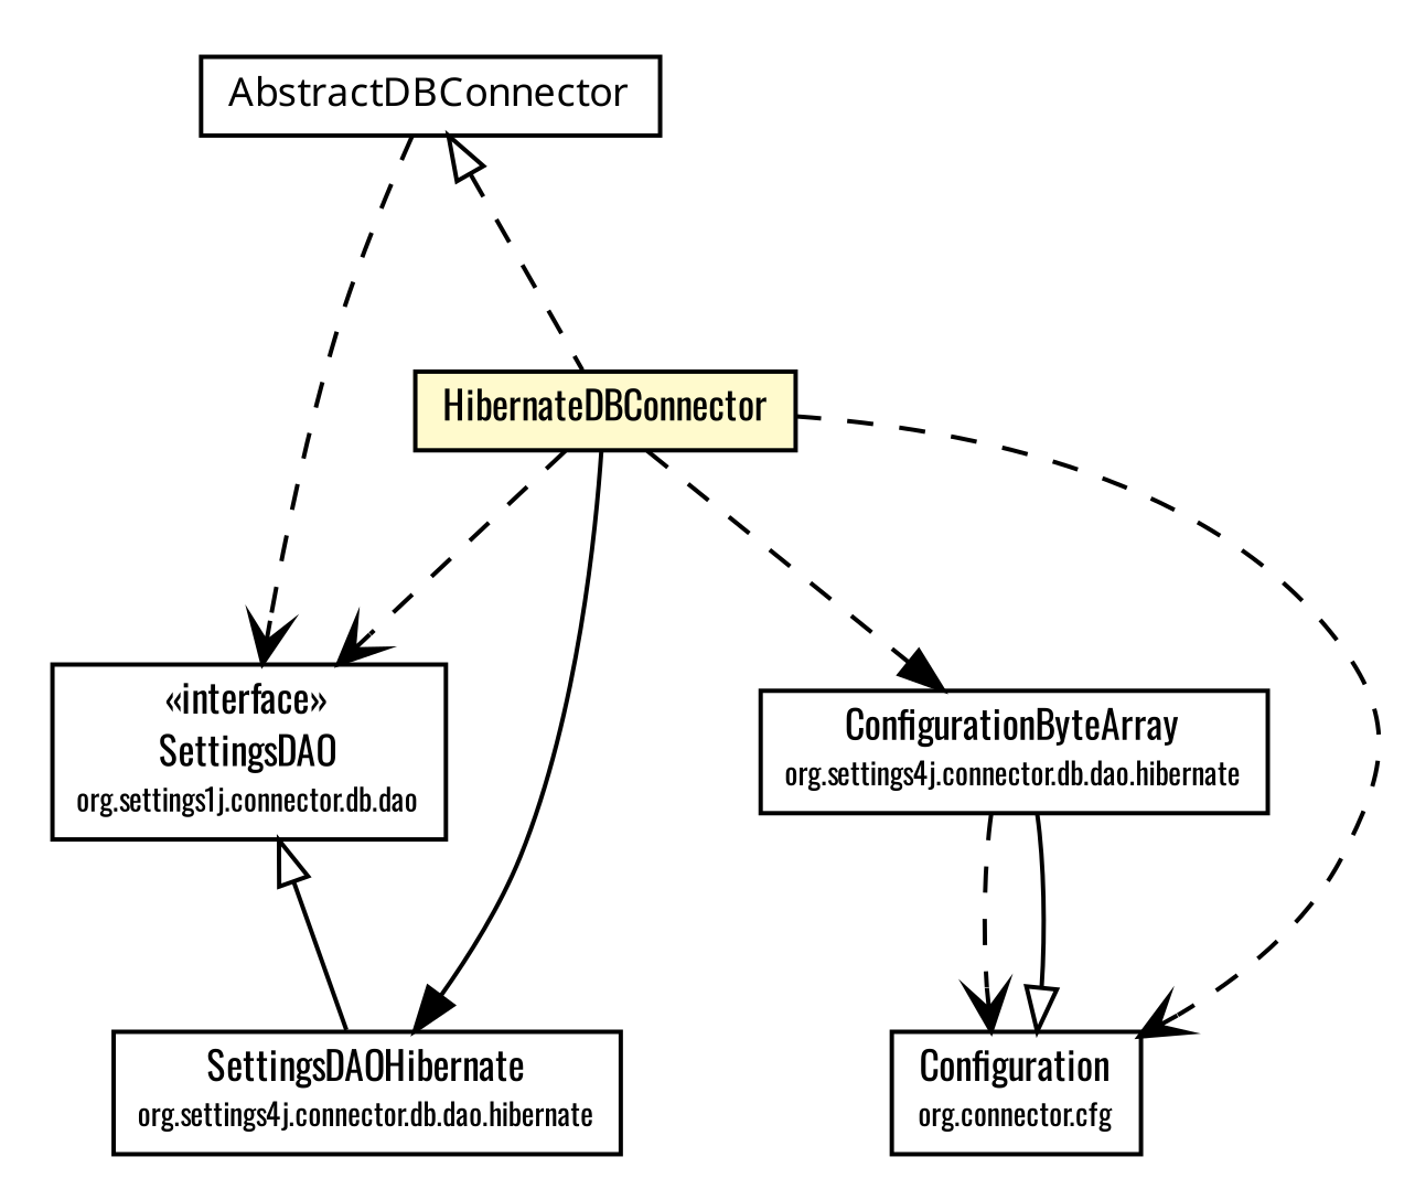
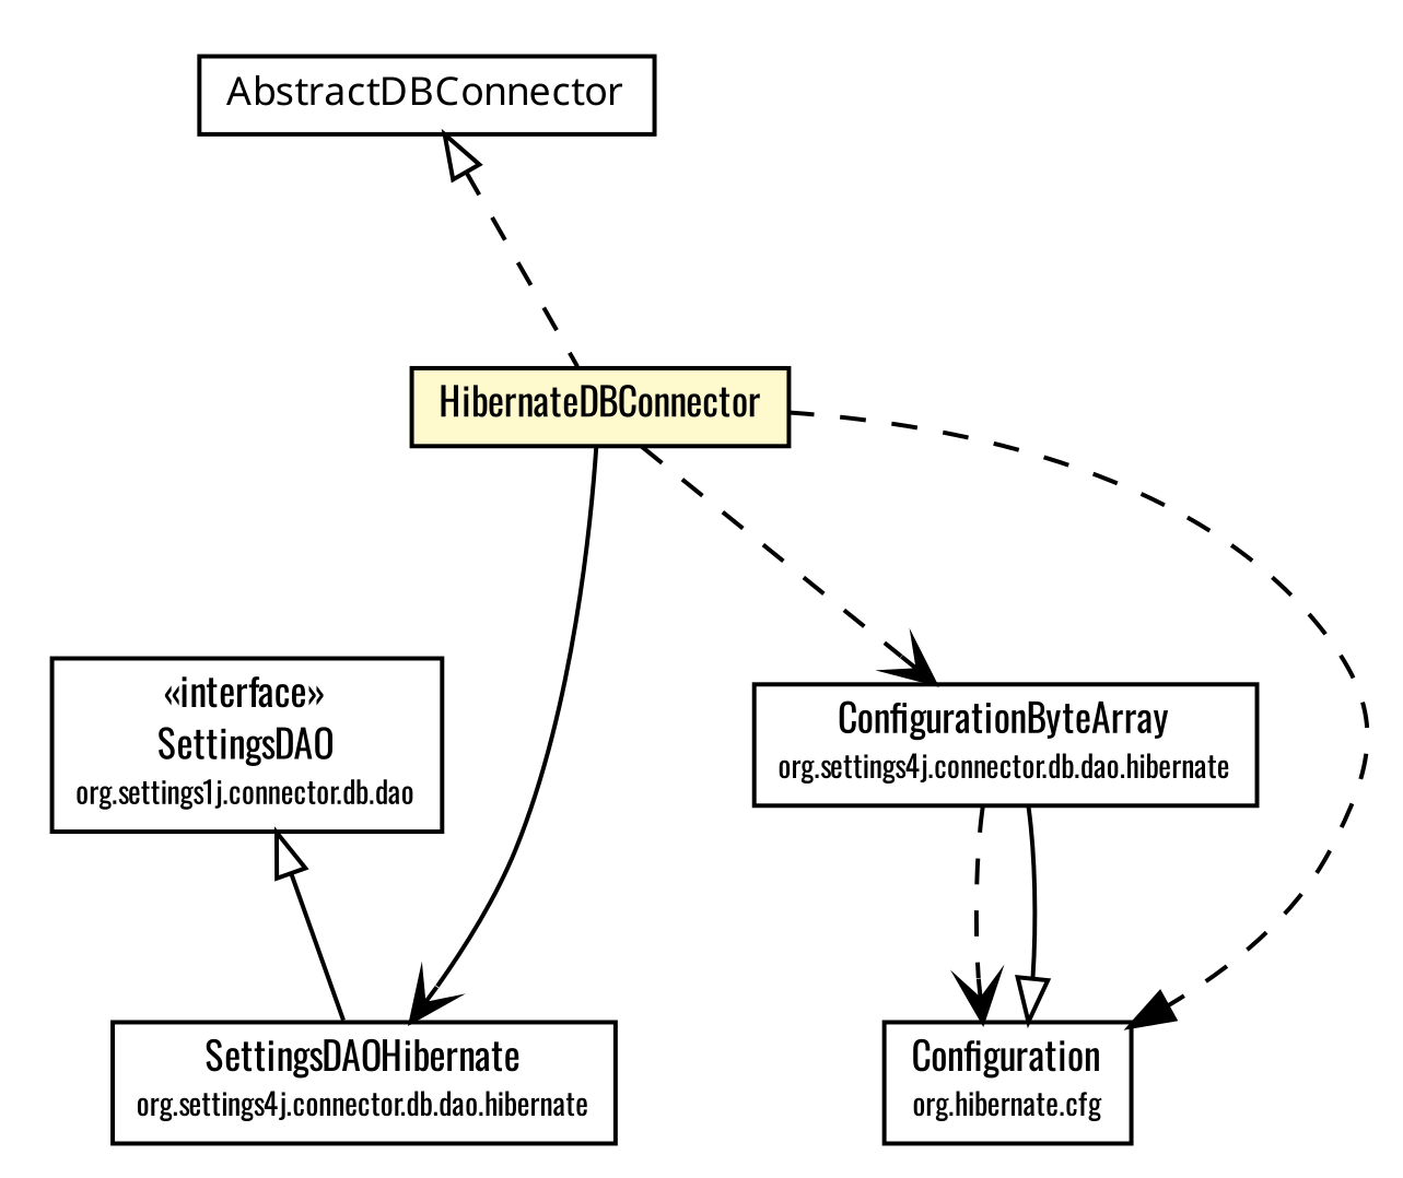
  digraph {
    fontname=Oswald
    node [fontcolor=black fontname=Oswald fontsize=9.0 shape=plaintext]
    edge [arrowhead=open color=black fontcolor=black fontname=Oswald fontsize=10.0 headport=p labelfontname=arial labelfontsize=10 tailport=p style=dashed]
    n1 [label=<<table border="0" cellborder="1" cellspacing="0" cellpadding="2" port="p" bgcolor="lemonChiffon" href="./HibernateDBConnector.html"> 		<tr><td><table border="0" cellspacing="0" cellpadding="1"> 			<tr><td> HibernateDBConnector </td></tr> 		</table></td></tr> 		</table>>]
    n2 [label=<<table border="0" cellborder="1" cellspacing="0" cellpadding="2" port="p" href="./dao/hibernate/SettingsDAOHibernate.html"> 		<tr><td><table border="0" cellspacing="0" cellpadding="1"> 			<tr><td> SettingsDAOHibernate </td></tr> 			<tr><td><font point-size="7.0"> org.settings4j.connector.db.dao.hibernate </font></td></tr> 		</table></td></tr> 		</table>>]
    n3 [label=<<table border="0" cellborder="1" cellspacing="0" cellpadding="2" port="p" href="./dao/hibernate/ConfigurationByteArray.html"> 		<tr><td><table border="0" cellspacing="0" cellpadding="1"> 			<tr><td> ConfigurationByteArray </td></tr> 			<tr><td><font point-size="7.0"> org.settings4j.connector.db.dao.hibernate </font></td></tr> 		</table></td></tr> 		</table>>]
    n4 [label=<<table border="0" cellborder="1" cellspacing="0" cellpadding="2" port="p" href="./dao/SettingsDAO.html"> 		<tr><td><table border="0" cellspacing="0" cellpadding="1"> 			<tr><td> &laquo;interface&raquo; </td></tr> 			<tr><td> SettingsDAO </td></tr> 			<tr><td><font point-size="7.0"> org.settings1j.connector.db.dao </font></td></tr> 		</table></td></tr> 		</table>>]
-   n5 [label=<<table border="0" cellborder="1" cellspacing="0" cellpadding="2" port="p"> 		<tr><td><table border="0" cellspacing="0" cellpadding="1"> 			<tr><td> Configuration </td></tr> 			<tr><td><font point-size="7.0"> org.connector.cfg </font></td></tr> 		</table></td></tr> 		</table>>]
+   n5 [label=<<table border="0" cellborder="1" cellspacing="0" cellpadding="2" port="p"> 		<tr><td><table border="0" cellspacing="0" cellpadding="1"> 			<tr><td> Configuration </td></tr> 			<tr><td><font point-size="7.0"> org.hibernate.cfg </font></td></tr> 		</table></td></tr> 		</table>>]
    n6 [label=<<table border="0" cellborder="1" cellspacing="0" cellpadding="2" port="p" href="./AbstractDBConnector.html"> 		<tr><td><table border="0" cellspacing="0" cellpadding="1"> 			<tr><td><font face="ariali"> AbstractDBConnector </font></td></tr> 		</table></td></tr> 		</table>>]
-   n1 -> n2 [arrowhead=normal style=""]
-   n1 -> n3 [arrowhead=normal]
-   n1 -> n4
-   n1 -> n5
+   n1 -> n2 [style=""]
+   n1 -> n3
+   n1 -> n5 [arrowhead=normal]
    n3 -> n5
    n4 -> n2 [arrowtail=empty dir=back fontsize=10 style=solid arrowhead="" color="" fontcolor=""]
    n5 -> n3 [arrowtail=empty dir=back fontsize=10 arrowhead="" color="" fontcolor="" style=""]
    n6 -> n1 [arrowtail=empty dir=back fontsize=10 arrowhead="" color="" fontcolor=""]
-   n6 -> n4
  }
